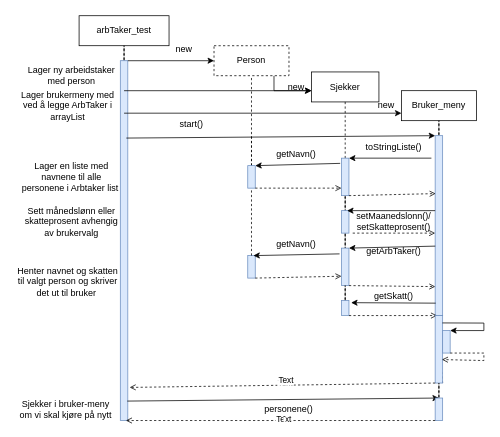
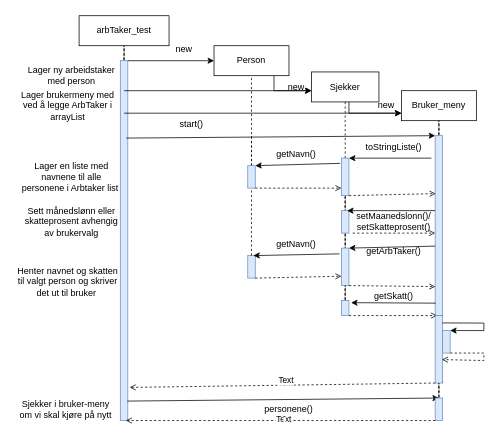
  <mxCell id="0" />
  <mxCell id="1" parent="0" />
  <mxCell id="2" value="arbTaker_test" style="rounded=0;whiteSpace=wrap;html=1;" vertex="1" parent="1"><mxGeometry x="105" y="20" width="120" height="40" as="geometry" /></mxCell>
  <mxCell id="3" value="Bruker_meny" style="rounded=0;whiteSpace=wrap;html=1;" vertex="1" parent="1"><mxGeometry x="535" y="120" width="100" height="40" as="geometry" /></mxCell>
+ <mxCell id="4" style="edgeStyle=orthogonalEdgeStyle;rounded=0;orthogonalLoop=1;jettySize=auto;html=1;entryX=0;entryY=0.75;entryDx=0;entryDy=0;" edge="1" parent="1" source="5" target="3"><mxGeometry relative="1" as="geometry"><Array as="points"><mxPoint x="465" y="150" /></Array></mxGeometry></mxCell>
  <mxCell id="5" value="Sjekker" style="rounded=0;whiteSpace=wrap;html=1;" vertex="1" parent="1"><mxGeometry x="415" y="95" width="90" height="40" as="geometry" /></mxCell>
  <mxCell id="6" style="edgeStyle=orthogonalEdgeStyle;rounded=0;orthogonalLoop=1;jettySize=auto;html=1;" edge="1" parent="1" source="7"><mxGeometry relative="1" as="geometry"><mxPoint x="415" y="120" as="targetPoint" /><Array as="points"><mxPoint x="365" y="120" /><mxPoint x="415" y="120" /></Array></mxGeometry></mxCell>
- <mxCell id="7" value="Person" style="rounded=0;whiteSpace=wrap;html=1;dashed=1;" vertex="1" parent="1"><mxGeometry x="285" y="60" width="100" height="40" as="geometry" /></mxCell>
+ <mxCell id="7" value="Person" style="rounded=0;whiteSpace=wrap;html=1;" vertex="1" parent="1"><mxGeometry x="285" y="60" width="100" height="40" as="geometry" /></mxCell>
  <mxCell id="8" style="edgeStyle=orthogonalEdgeStyle;rounded=0;orthogonalLoop=1;jettySize=auto;html=1;entryX=0.5;entryY=1;entryDx=0;entryDy=0;dashed=1;endArrow=none;endFill=0;" edge="1" parent="1" source="9" target="2"><mxGeometry relative="1" as="geometry" /></mxCell>
  <mxCell id="9" value="" style="rounded=0;whiteSpace=wrap;html=1;fillColor=#dae8fc;strokeColor=#6c8ebf;" vertex="1" parent="1"><mxGeometry x="160" y="80" width="10" height="480" as="geometry" /></mxCell>
  <mxCell id="10" value="" style="endArrow=classic;html=1;rounded=0;exitX=1;exitY=0;exitDx=0;exitDy=0;entryX=0;entryY=0.5;entryDx=0;entryDy=0;" edge="1" parent="1" source="9" target="7"><mxGeometry width="50" height="50" relative="1" as="geometry"><mxPoint x="215" y="270" as="sourcePoint" /><mxPoint x="325" y="120" as="targetPoint" /></mxGeometry></mxCell>
  <mxCell id="11" value="new" style="text;html=1;strokeColor=none;fillColor=none;align=center;verticalAlign=middle;whiteSpace=wrap;rounded=0;" vertex="1" parent="1"><mxGeometry x="215" y="50" width="60" height="30" as="geometry" /></mxCell>
  <mxCell id="12" style="edgeStyle=orthogonalEdgeStyle;rounded=0;orthogonalLoop=1;jettySize=auto;html=1;endArrow=none;endFill=0;dashed=1;" edge="1" parent="1" source="13" target="3"><mxGeometry relative="1" as="geometry" /></mxCell>
  <mxCell id="13" value="" style="rounded=0;whiteSpace=wrap;html=1;fillColor=#dae8fc;strokeColor=#6c8ebf;" vertex="1" parent="1"><mxGeometry x="580" y="180" width="10" height="240" as="geometry" /></mxCell>
  <mxCell id="14" style="edgeStyle=orthogonalEdgeStyle;rounded=0;orthogonalLoop=1;jettySize=auto;html=1;endArrow=none;endFill=0;dashed=1;" edge="1" parent="1" source="16" target="5"><mxGeometry relative="1" as="geometry" /></mxCell>
  <mxCell id="15" style="edgeStyle=orthogonalEdgeStyle;rounded=0;orthogonalLoop=1;jettySize=auto;html=1;entryX=0.5;entryY=0;entryDx=0;entryDy=0;endArrow=none;endFill=0;dashed=1;" edge="1" parent="1" source="16" target="23"><mxGeometry relative="1" as="geometry" /></mxCell>
  <mxCell id="16" value="" style="rounded=0;whiteSpace=wrap;html=1;fillColor=#dae8fc;strokeColor=#6c8ebf;" vertex="1" parent="1"><mxGeometry x="455" y="210" width="10" height="50" as="geometry" /></mxCell>
  <mxCell id="17" value="new" style="text;html=1;strokeColor=none;fillColor=none;align=center;verticalAlign=middle;whiteSpace=wrap;rounded=0;" vertex="1" parent="1"><mxGeometry x="425" y="120" width="180" height="40" as="geometry" /></mxCell>
  <mxCell id="18" style="edgeStyle=orthogonalEdgeStyle;rounded=0;orthogonalLoop=1;jettySize=auto;html=1;entryX=0.5;entryY=1;entryDx=0;entryDy=0;endArrow=none;endFill=0;dashed=1;" edge="1" parent="1" source="33" target="7"><mxGeometry relative="1" as="geometry" /></mxCell>
  <mxCell id="19" value="new" style="text;html=1;strokeColor=none;fillColor=none;align=center;verticalAlign=middle;whiteSpace=wrap;rounded=0;" vertex="1" parent="1"><mxGeometry x="365" y="100" width="60" height="30" as="geometry" /></mxCell>
  <mxCell id="20" value="" style="endArrow=classic;html=1;rounded=0;entryX=1;entryY=0;entryDx=0;entryDy=0;exitX=1;exitY=1;exitDx=0;exitDy=0;" edge="1" parent="1" source="21" target="16"><mxGeometry width="50" height="50" relative="1" as="geometry"><mxPoint x="575" y="240" as="sourcePoint" /><mxPoint x="315" y="200" as="targetPoint" /></mxGeometry></mxCell>
  <mxCell id="21" value="toStringListe()" style="text;html=1;strokeColor=none;fillColor=none;align=center;verticalAlign=middle;whiteSpace=wrap;rounded=0;" vertex="1" parent="1"><mxGeometry x="475" y="180" width="100" height="30" as="geometry" /></mxCell>
  <mxCell id="22" style="edgeStyle=orthogonalEdgeStyle;rounded=0;orthogonalLoop=1;jettySize=auto;html=1;entryX=0.5;entryY=0;entryDx=0;entryDy=0;endArrow=none;endFill=0;dashed=1;" edge="1" parent="1" source="23" target="42"><mxGeometry relative="1" as="geometry" /></mxCell>
  <mxCell id="23" value="" style="rounded=0;whiteSpace=wrap;html=1;fillColor=#dae8fc;strokeColor=#6c8ebf;" vertex="1" parent="1"><mxGeometry x="455" y="280" width="10" height="30" as="geometry" /></mxCell>
  <mxCell id="24" style="edgeStyle=orthogonalEdgeStyle;rounded=0;orthogonalLoop=1;jettySize=auto;html=1;endArrow=none;endFill=0;dashed=1;" edge="1" parent="1" source="33"><mxGeometry relative="1" as="geometry"><mxPoint x="335" y="180" as="targetPoint" /></mxGeometry></mxCell>
  <mxCell id="25" value="" style="rounded=0;whiteSpace=wrap;html=1;fillColor=#dae8fc;strokeColor=#6c8ebf;" vertex="1" parent="1"><mxGeometry x="330" y="340" width="10" height="30" as="geometry" /></mxCell>
  <mxCell id="26" value="getNavn()" style="text;html=1;strokeColor=none;fillColor=none;align=center;verticalAlign=middle;whiteSpace=wrap;rounded=0;" vertex="1" parent="1"><mxGeometry x="365" y="190" width="60" height="30" as="geometry" /></mxCell>
  <mxCell id="27" value="" style="endArrow=open;html=1;rounded=0;exitX=1;exitY=1;exitDx=0;exitDy=0;endFill=0;dashed=1;entryX=0;entryY=0.75;entryDx=0;entryDy=0;" edge="1" parent="1" source="25" target="42"><mxGeometry width="50" height="50" relative="1" as="geometry"><mxPoint x="265" y="250" as="sourcePoint" /><mxPoint x="425" y="390" as="targetPoint" /></mxGeometry></mxCell>
  <mxCell id="28" value="" style="endArrow=open;html=1;rounded=0;exitX=1;exitY=1;exitDx=0;exitDy=0;endFill=0;dashed=1;entryX=0.067;entryY=0.322;entryDx=0;entryDy=0;entryPerimeter=0;" edge="1" parent="1" source="16" target="13"><mxGeometry width="50" height="50" relative="1" as="geometry"><mxPoint x="465" y="290" as="sourcePoint" /><mxPoint x="575" y="260" as="targetPoint" /></mxGeometry></mxCell>
  <mxCell id="29" value="Lager ny arbeidstaker med person" style="text;html=1;strokeColor=none;fillColor=none;align=center;verticalAlign=middle;whiteSpace=wrap;rounded=0;" vertex="1" parent="1"><mxGeometry x="35" y="80" width="120" height="40" as="geometry" /></mxCell>
  <mxCell id="30" value="Lager brukermeny med ved å legge ArbTaker i arrayList" style="text;html=1;strokeColor=none;fillColor=none;align=center;verticalAlign=middle;whiteSpace=wrap;rounded=0;" vertex="1" parent="1"><mxGeometry y="110" width="130" height="60" as="geometry" x="25" /></mxCell>
  <mxCell id="31" value="" style="endArrow=classic;html=1;rounded=0;" edge="1" parent="1"><mxGeometry width="50" height="50" relative="1" as="geometry"><mxPoint x="165" y="120" as="sourcePoint" /><mxPoint x="415" y="120" as="targetPoint" /></mxGeometry></mxCell>
  <mxCell id="32" value="" style="edgeStyle=orthogonalEdgeStyle;rounded=0;orthogonalLoop=1;jettySize=auto;html=1;endArrow=none;endFill=0;dashed=1;" edge="1" parent="1" source="25" target="33"><mxGeometry relative="1" as="geometry"><mxPoint x="335" y="180" as="targetPoint" /><mxPoint x="335" y="250" as="sourcePoint" /></mxGeometry></mxCell>
  <mxCell id="33" value="" style="rounded=0;whiteSpace=wrap;html=1;fillColor=#dae8fc;strokeColor=#6c8ebf;" vertex="1" parent="1"><mxGeometry x="330" y="220" width="10" height="30" as="geometry" /></mxCell>
  <mxCell id="34" value="" style="endArrow=classic;html=1;rounded=0;entryX=0;entryY=0.75;entryDx=0;entryDy=0;" edge="1" parent="1" target="3"><mxGeometry width="50" height="50" relative="1" as="geometry"><mxPoint x="165" y="150" as="sourcePoint" /><mxPoint x="435" y="160" as="targetPoint" /></mxGeometry></mxCell>
  <mxCell id="35" value="" style="endArrow=classic;html=1;rounded=0;entryX=0;entryY=0;entryDx=0;entryDy=0;exitX=0.805;exitY=0.215;exitDx=0;exitDy=0;exitPerimeter=0;" edge="1" parent="1" source="9" target="13"><mxGeometry width="50" height="50" relative="1" as="geometry"><mxPoint x="175" y="180" as="sourcePoint" /><mxPoint x="545" y="180" as="targetPoint" /></mxGeometry></mxCell>
  <mxCell id="36" value="start()" style="text;html=1;strokeColor=none;fillColor=none;align=center;verticalAlign=middle;whiteSpace=wrap;rounded=0;" vertex="1" parent="1"><mxGeometry x="225" y="150" width="60" height="30" as="geometry" /></mxCell>
  <mxCell id="37" value="" style="endArrow=classic;html=1;rounded=0;exitX=-0.17;exitY=0.139;exitDx=0;exitDy=0;exitPerimeter=0;entryX=1;entryY=0;entryDx=0;entryDy=0;" edge="1" parent="1" source="16" target="33"><mxGeometry width="50" height="50" relative="1" as="geometry"><mxPoint x="265" y="270" as="sourcePoint" /><mxPoint x="335" y="220" as="targetPoint" /></mxGeometry></mxCell>
  <mxCell id="38" value="" style="endArrow=open;html=1;rounded=0;endFill=0;dashed=1;exitX=1;exitY=1;exitDx=0;exitDy=0;" edge="1" parent="1" source="33"><mxGeometry width="50" height="50" relative="1" as="geometry"><mxPoint x="345" y="250" as="sourcePoint" /><mxPoint x="455" y="250" as="targetPoint" /></mxGeometry></mxCell>
  <mxCell id="39" value="" style="endArrow=classic;html=1;rounded=0;entryX=0.75;entryY=0;entryDx=0;entryDy=0;exitX=1;exitY=1;exitDx=0;exitDy=0;" edge="1" parent="1" target="23"><mxGeometry width="50" height="50" relative="1" as="geometry"><mxPoint x="580" y="280" as="sourcePoint" /><mxPoint x="470" y="280" as="targetPoint" /></mxGeometry></mxCell>
  <mxCell id="40" value="setMaanedslonn()/&lt;br&gt;setSkatteprosent()" style="text;html=1;strokeColor=none;fillColor=none;align=center;verticalAlign=middle;whiteSpace=wrap;rounded=0;" vertex="1" parent="1"><mxGeometry x="470" y="280" width="110" height="30" as="geometry" /></mxCell>
  <mxCell id="41" value="" style="endArrow=open;html=1;rounded=0;endFill=0;dashed=1;exitX=0;exitY=1;exitDx=0;exitDy=0;entryX=1;entryY=1;entryDx=0;entryDy=0;" edge="1" parent="1" source="40" target="40"><mxGeometry width="50" height="50" relative="1" as="geometry"><mxPoint x="485" y="330" as="sourcePoint" /><mxPoint x="555" y="340" as="targetPoint" /></mxGeometry></mxCell>
  <mxCell id="42" value="" style="rounded=0;whiteSpace=wrap;html=1;fillColor=#dae8fc;strokeColor=#6c8ebf;" vertex="1" parent="1"><mxGeometry x="455" y="330" width="10" height="50" as="geometry" /></mxCell>
  <mxCell id="43" value="" style="endArrow=classic;html=1;rounded=0;entryX=1;entryY=0;entryDx=0;entryDy=0;exitX=0.015;exitY=0.614;exitDx=0;exitDy=0;exitPerimeter=0;" edge="1" parent="1" source="13" target="42"><mxGeometry width="50" height="50" relative="1" as="geometry"><mxPoint x="553.75" y="320" as="sourcePoint" /><mxPoint x="496.25" y="370" as="targetPoint" /></mxGeometry></mxCell>
  <mxCell id="44" value="getArbTaker()" style="text;html=1;strokeColor=none;fillColor=none;align=center;verticalAlign=middle;whiteSpace=wrap;rounded=0;" vertex="1" parent="1"><mxGeometry x="495" y="320" width="60" height="30" as="geometry" /></mxCell>
  <mxCell id="45" value="" style="endArrow=classic;html=1;rounded=0;exitX=-0.254;exitY=0.154;exitDx=0;exitDy=0;entryX=0.75;entryY=0;entryDx=0;entryDy=0;exitPerimeter=0;" edge="1" parent="1" source="42" target="25"><mxGeometry width="50" height="50" relative="1" as="geometry"><mxPoint x="451.5" y="330" as="sourcePoint" /><mxPoint x="338.5" y="333" as="targetPoint" /></mxGeometry></mxCell>
  <mxCell id="46" value="getNavn()" style="text;html=1;strokeColor=none;fillColor=none;align=center;verticalAlign=middle;whiteSpace=wrap;rounded=0;" vertex="1" parent="1"><mxGeometry x="365" y="310" width="60" height="30" as="geometry" /></mxCell>
  <mxCell id="47" value="" style="endArrow=open;html=1;rounded=0;exitX=1;exitY=1;exitDx=0;exitDy=0;endFill=0;dashed=1;entryX=0.015;entryY=0.839;entryDx=0;entryDy=0;entryPerimeter=0;" edge="1" parent="1" source="42" target="13"><mxGeometry width="50" height="50" relative="1" as="geometry"><mxPoint x="467.5" y="382" as="sourcePoint" /><mxPoint x="575" y="380" as="targetPoint" /></mxGeometry></mxCell>
  <mxCell id="48" style="edgeStyle=orthogonalEdgeStyle;rounded=0;orthogonalLoop=1;jettySize=auto;html=1;entryX=0.5;entryY=1;entryDx=0;entryDy=0;endArrow=none;endFill=0;dashed=1;" edge="1" parent="1" source="49" target="42"><mxGeometry relative="1" as="geometry" /></mxCell>
  <mxCell id="49" value="" style="rounded=0;whiteSpace=wrap;html=1;fillColor=#dae8fc;strokeColor=#6c8ebf;" vertex="1" parent="1"><mxGeometry x="455" y="400" width="10" height="20" as="geometry" /></mxCell>
  <mxCell id="50" value="getSkatt()" style="text;html=1;strokeColor=none;fillColor=none;align=center;verticalAlign=middle;whiteSpace=wrap;rounded=0;" vertex="1" parent="1"><mxGeometry x="495" y="380" width="60" height="30" as="geometry" /></mxCell>
  <mxCell id="51" value="" style="endArrow=classic;html=1;rounded=0;exitX=0.067;exitY=0.931;exitDx=0;exitDy=0;entryX=1.285;entryY=0.139;entryDx=0;entryDy=0;exitPerimeter=0;entryPerimeter=0;" edge="1" parent="1" source="13" target="49"><mxGeometry width="50" height="50" relative="1" as="geometry"><mxPoint x="580" y="400" as="sourcePoint" /><mxPoint x="465" y="402" as="targetPoint" /></mxGeometry></mxCell>
  <mxCell id="52" value="" style="endArrow=open;html=1;rounded=0;exitX=1;exitY=1;exitDx=0;exitDy=0;endFill=0;dashed=1;entryX=0;entryY=0.75;entryDx=0;entryDy=0;" edge="1" parent="1" source="54"><mxGeometry width="50" height="50" relative="1" as="geometry"><mxPoint x="470" y="440" as="sourcePoint" /><mxPoint x="585" y="437" as="targetPoint" /></mxGeometry></mxCell>
  <mxCell id="53" value="" style="endArrow=open;html=1;rounded=0;exitX=1;exitY=1;exitDx=0;exitDy=0;endFill=0;dashed=1;entryX=0.25;entryY=0;entryDx=0;entryDy=0;" edge="1" parent="1" source="49" target="54"><mxGeometry width="50" height="50" relative="1" as="geometry"><mxPoint x="465" y="420" as="sourcePoint" /><mxPoint x="585" y="437" as="targetPoint" /></mxGeometry></mxCell>
  <mxCell id="54" value="" style="rounded=0;whiteSpace=wrap;html=1;fillColor=#dae8fc;strokeColor=#6c8ebf;" vertex="1" parent="1"><mxGeometry x="580" y="420" width="10" height="90" as="geometry" /></mxCell>
  <mxCell id="55" value="" style="rounded=0;whiteSpace=wrap;html=1;fillColor=#dae8fc;strokeColor=#6c8ebf;" vertex="1" parent="1"><mxGeometry x="590" y="440" width="10" height="30" as="geometry" /></mxCell>
  <mxCell id="56" value="" style="endArrow=classic;html=1;rounded=0;exitX=0.963;exitY=0.109;exitDx=0;exitDy=0;exitPerimeter=0;entryX=1;entryY=0;entryDx=0;entryDy=0;" edge="1" parent="1" source="54" target="55"><mxGeometry width="50" height="50" relative="1" as="geometry"><mxPoint x="600" y="435" as="sourcePoint" /><mxPoint x="625" y="460" as="targetPoint" /><Array as="points"><mxPoint x="645" y="430" /><mxPoint x="645" y="440" /></Array></mxGeometry></mxCell>
  <mxCell id="57" value="" style="endArrow=open;html=1;rounded=0;exitX=1;exitY=1;exitDx=0;exitDy=0;endFill=0;dashed=1;entryX=0.9;entryY=0.652;entryDx=0;entryDy=0;entryPerimeter=0;" edge="1" parent="1" source="55" target="54"><mxGeometry width="50" height="50" relative="1" as="geometry"><mxPoint x="605" y="484" as="sourcePoint" /><mxPoint x="605" y="510" as="targetPoint" /><Array as="points"><mxPoint x="645" y="470" /><mxPoint x="645" y="480" /></Array></mxGeometry></mxCell>
  <mxCell id="58" value="" style="endArrow=open;html=1;rounded=0;exitX=0;exitY=1;exitDx=0;exitDy=0;entryX=1.249;entryY=0.908;entryDx=0;entryDy=0;entryPerimeter=0;dashed=1;endFill=0;" edge="1" parent="1" source="54" target="9"><mxGeometry width="50" height="50" relative="1" as="geometry"><mxPoint x="265" y="470" as="sourcePoint" /><mxPoint x="315" y="420" as="targetPoint" /></mxGeometry></mxCell>
  <mxCell id="59" value="Text" style="edgeLabel;html=1;align=center;verticalAlign=middle;resizable=0;points=[];" vertex="1" connectable="0" parent="58"><mxGeometry x="-0.017" y="-2" relative="1" as="geometry"><mxPoint as="offset" /></mxGeometry></mxCell>
  <mxCell id="60" value="Text" style="edgeLabel;html=1;align=center;verticalAlign=middle;resizable=0;points=[];" vertex="1" connectable="0" parent="58"><mxGeometry x="-0.022" y="-6" relative="1" as="geometry"><mxPoint as="offset" /></mxGeometry></mxCell>
  <mxCell id="61" value="" style="endArrow=classic;html=1;rounded=0;exitX=0.932;exitY=0.946;exitDx=0;exitDy=0;exitPerimeter=0;entryX=0.5;entryY=0;entryDx=0;entryDy=0;" edge="1" parent="1" source="9" target="63"><mxGeometry width="50" height="50" relative="1" as="geometry"><mxPoint x="235" y="550" as="sourcePoint" /><mxPoint x="575" y="530" as="targetPoint" /></mxGeometry></mxCell>
  <mxCell id="62" style="edgeStyle=orthogonalEdgeStyle;rounded=0;orthogonalLoop=1;jettySize=auto;html=1;endArrow=none;endFill=0;dashed=1;" edge="1" parent="1" source="63" target="54"><mxGeometry relative="1" as="geometry" /></mxCell>
  <mxCell id="63" value="" style="rounded=0;whiteSpace=wrap;html=1;fillColor=#dae8fc;strokeColor=#6c8ebf;" vertex="1" parent="1"><mxGeometry x="580" y="530" width="10" height="30" as="geometry" /></mxCell>
  <mxCell id="64" value="" style="endArrow=open;html=1;rounded=0;exitX=0;exitY=1;exitDx=0;exitDy=0;dashed=1;endFill=0;entryX=0.75;entryY=1;entryDx=0;entryDy=0;" edge="1" parent="1" source="63" target="9"><mxGeometry width="50" height="50" relative="1" as="geometry"><mxPoint x="580" y="593" as="sourcePoint" /><mxPoint x="215" y="560" as="targetPoint" /></mxGeometry></mxCell>
  <mxCell id="65" value="Text" style="edgeLabel;html=1;align=center;verticalAlign=middle;resizable=0;points=[];" vertex="1" connectable="0" parent="64"><mxGeometry x="-0.017" y="-2" relative="1" as="geometry"><mxPoint as="offset" /></mxGeometry></mxCell>
  <mxCell id="66" value="-&lt;br&gt;" style="edgeLabel;html=1;align=center;verticalAlign=middle;resizable=0;points=[];" vertex="1" connectable="0" parent="64"><mxGeometry x="-0.022" y="-6" relative="1" as="geometry"><mxPoint as="offset" /></mxGeometry></mxCell>
  <mxCell id="67" value="Lager en liste med navnene til alle personene i Arbtaker list&amp;nbsp;" style="text;html=1;strokeColor=none;fillColor=none;align=center;verticalAlign=middle;whiteSpace=wrap;rounded=0;" vertex="1" parent="1"><mxGeometry y="220" width="140" height="30" as="geometry" x="25" /></mxCell>
  <mxCell id="68" value="Sett månedslønn eller skatteprosent avhengig av brukervalg" style="text;html=1;strokeColor=none;fillColor=none;align=center;verticalAlign=middle;whiteSpace=wrap;rounded=0;" vertex="1" parent="1"><mxGeometry x="30" y="280" width="130" height="30" as="geometry" /></mxCell>
  <mxCell id="69" value="Henter navnet og skatten til valgt person og skriver det ut til bruker&amp;nbsp;" style="text;html=1;strokeColor=none;fillColor=none;align=center;verticalAlign=middle;whiteSpace=wrap;rounded=0;" vertex="1" parent="1"><mxGeometry x="20" y="360" width="140" height="30" as="geometry" /></mxCell>
  <mxCell id="70" value="personene()" style="text;html=1;strokeColor=none;fillColor=none;align=center;verticalAlign=middle;whiteSpace=wrap;rounded=0;" vertex="1" parent="1"><mxGeometry x="355" y="530" width="60" height="30" as="geometry" /></mxCell>
  <mxCell id="71" value="Sjekker i bruker-meny om vi skal kjøre på nytt" style="text;html=1;strokeColor=none;fillColor=none;align=center;verticalAlign=middle;whiteSpace=wrap;rounded=0;" vertex="1" parent="1"><mxGeometry x="20" y="530" width="135" height="30" as="geometry" /></mxCell>
